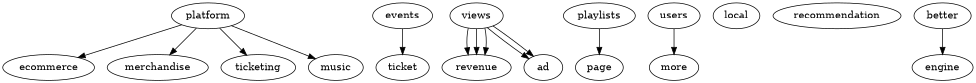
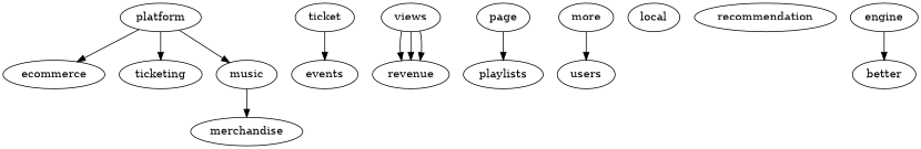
  digraph {
    ecommerce [height=0.50 width=1.56]
    platform [height=0.50 width=1.22]
    merchandise [height=0.50 width=1.67]
    ticketing [height=0.50 width=1.22]
    music [height=0.50 width=0.94]
    ticket [height=0.50 width=0.89]
    revenue [height=0.50 width=1.14]
    page [height=0.50 width=0.81]
    views [height=0.50 width=0.92]
-   ad [height=0.50 width=0.75]
    users [height=0.50 width=0.86]
    more [height=0.50 width=0.86]
    playlists [height=0.50 width=1.17]
    local [height=0.50 width=0.81]
    events [height=0.50 width=0.97]
    recommendation [height=0.50 width=2.08]
    engine [height=0.50 width=0.97]
    better [height=0.50 width=0.92]
    platform -> ecommerce
-   platform -> merchandise
+   music -> merchandise
    platform -> ticketing
    platform -> music
    views -> revenue
    views -> revenue
    views -> revenue
-   views -> ad
-   views -> ad
-   users -> more
-   playlists -> page
-   events -> ticket
-   better -> engine
+   more -> users
+   page -> playlists
+   ticket -> events
+   engine -> better
  }
